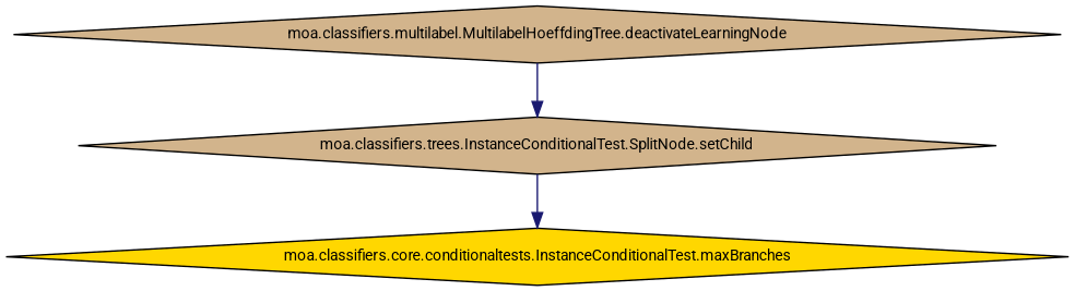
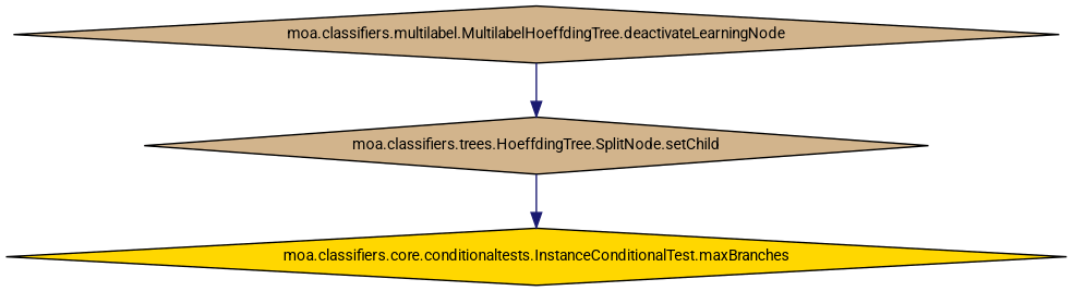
  digraph {
    rankdir=TB
    fontname=Roboto
    node [color=black fillcolor=tan fontname=Roboto fontsize=10 shape=diamond style=filled]
    edge [color=midnightblue fontname=Roboto fontsize=10 labelfontname=Helvetica labelfontsize=10 style=solid]
    n1 [fontcolor=black height=0.2 label="moa.classifiers.multilabel.MultilabelHoeffdingTree.deactivateLearningNode" width=0.4]
-   n2 [height=0.2 label="moa.classifiers.trees.InstanceConditionalTest.SplitNode.setChild" width=0.4]
+   n2 [height=0.2 label="moa.classifiers.trees.HoeffdingTree.SplitNode.setChild" width=0.4]
    n3 [fillcolor=gold height=0.2 label="moa.classifiers.core.conditionaltests.InstanceConditionalTest.maxBranches" width=0.4]
    n1 -> n2
    n2 -> n3
  }
